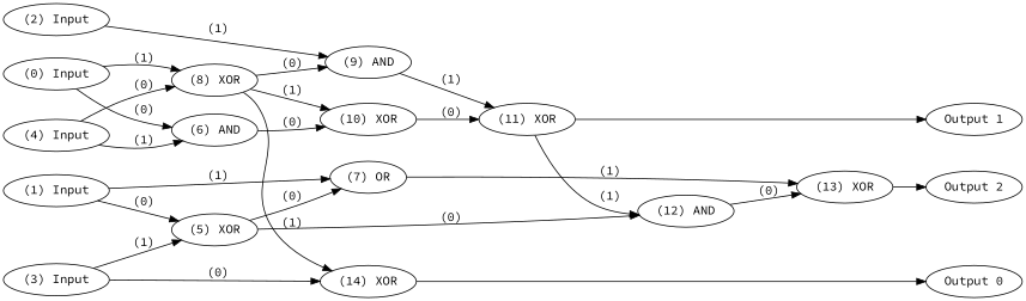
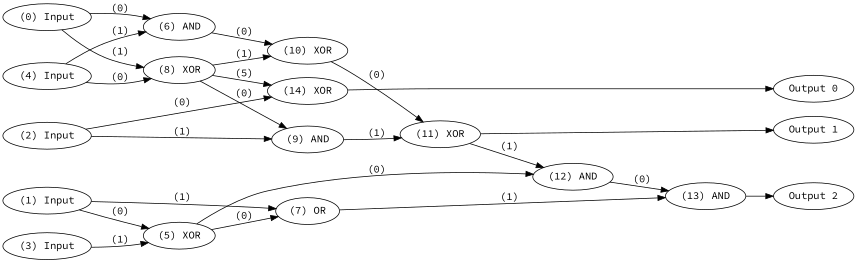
  digraph {
    fontname="Source Code Pro"
    rankdir=LR
    node [color=black fontcolor=black fontname="Source Code Pro" labelfontcolor=black]
    edge [bold=true color=black fontcolor=black fontname="Source Code Pro" labelfontcolor=black]
    n1 [label="(0) Input"]
    n2 [label="(1) Input"]
    n3 [label="(2) Input"]
    n4 [label="(3) Input"]
    n5 [label="(4) Input"]
    n6 [label="Output 0"]
    n7 [label="Output 1"]
    n8 [label="Output 2"]
    n9 [label="(6) AND"]
    n10 [label="(8) XOR"]
    n11 [label="(5) XOR"]
    n12 [label="(7) OR"]
    n13 [label="(9) AND"]
    n14 [label="(14) XOR"]
    n15 [label="(10) XOR"]
    n16 [label="(12) AND"]
-   n17 [label="(13) XOR"]
+   n17 [label="(13) AND"]
    n18 [label="(11) XOR"]
    subgraph sub_1 {
      rank=source
      n1
      n2
      n3
      n4
      n5
    }
    subgraph sub_2 {
      rank=max
      n6
      n7
      n8
    }
    n1 -> n9 [label=" (0)"]
    n1 -> n10 [label=" (1)"]
    n2 -> n11 [label=" (0)"]
    n2 -> n12 [label=" (1)"]
    n3 -> n13 [label=" (1)"]
-   n4 -> n14 [label=" (0)"]
+   n3 -> n14 [label=" (0)"]
    n4 -> n11 [label=" (1)"]
    n5 -> n9 [label=" (1)"]
    n5 -> n10 [label=" (0)"]
    n9 -> n15 [label=" (0)"]
    n10 -> n13 [label=" (0)"]
-   n10 -> n14 [label=" (1)"]
+   n10 -> n14 [label=" (5)"]
    n10 -> n15 [label=" (1)"]
    n11 -> n12 [label=" (0)"]
    n11 -> n16 [label=" (0)"]
    n12 -> n17 [label=" (1)"]
    n13 -> n18 [label=" (1)"]
    n14 -> n6
    n15 -> n18 [label=" (0)"]
    n16 -> n17 [label=" (0)"]
    n17 -> n8
    n18 -> n7
    n18 -> n16 [label=" (1)"]
  }
